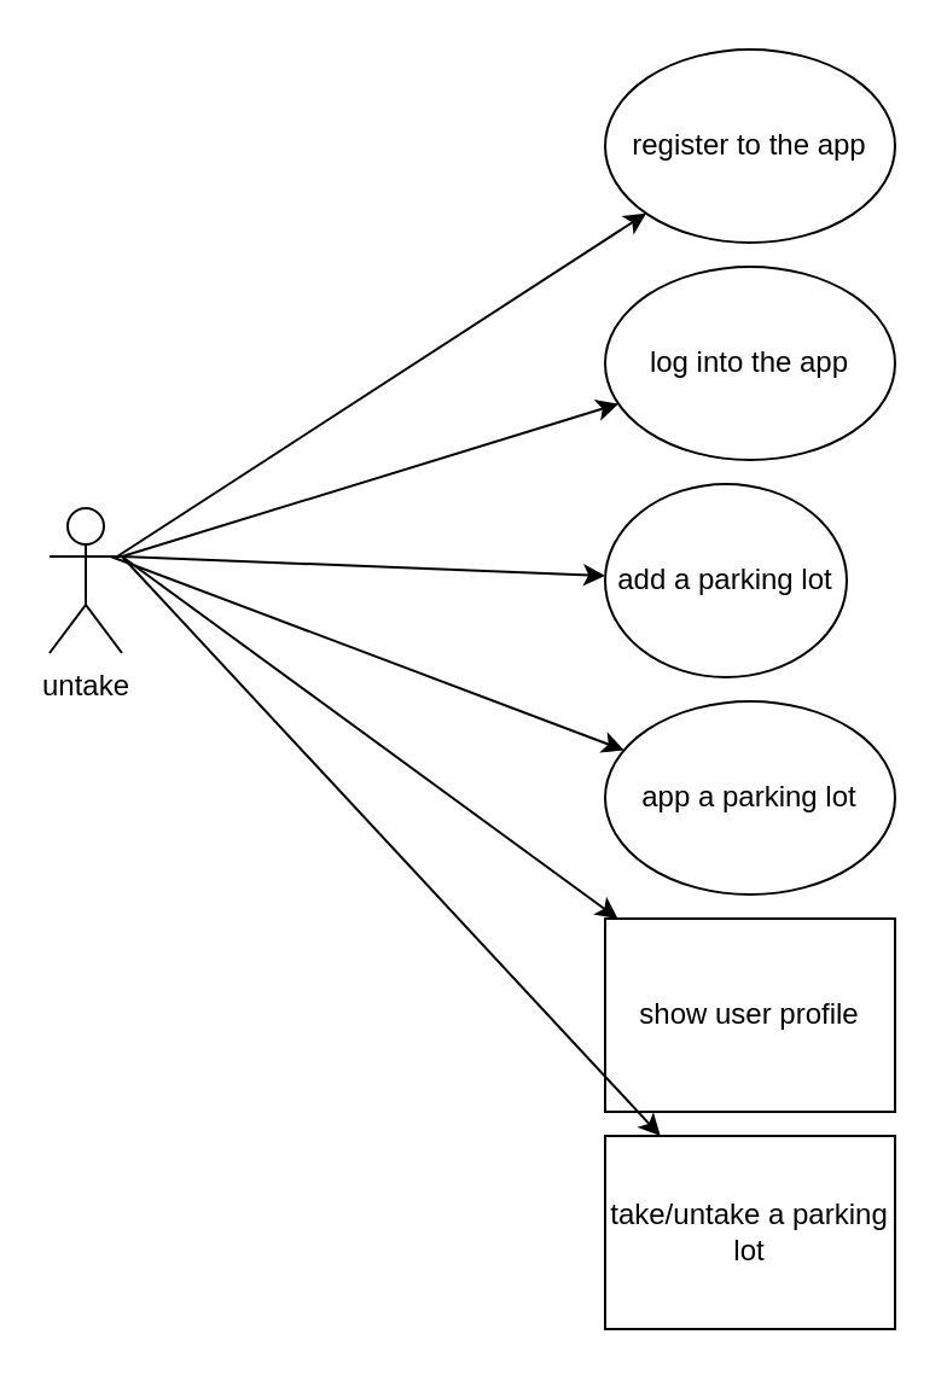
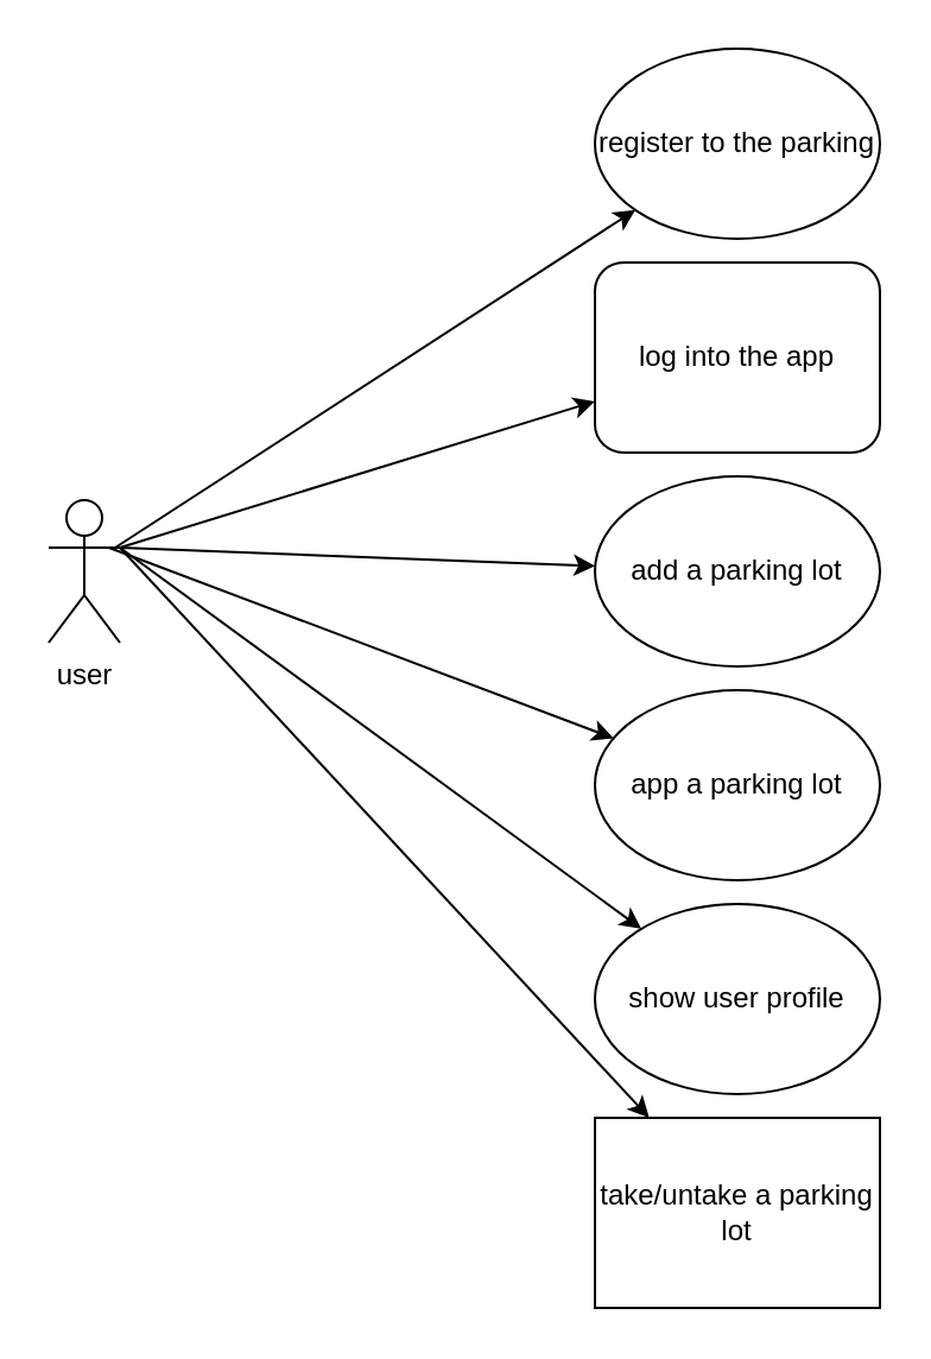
  <mxCell id="0" />
  <mxCell id="1" parent="0" />
- <mxCell id="2" value="untake" style="shape=umlActor;verticalLabelPosition=bottom;verticalAlign=top;html=1;outlineConnect=0;" vertex="1" parent="1"><mxGeometry x="20" y="210" width="30" height="60" as="geometry" /></mxCell>
- <mxCell id="3" value="add a parking lot" style="ellipse;whiteSpace=wrap;html=1;" vertex="1" parent="1"><mxGeometry x="250" y="200" width="100" height="80" as="geometry" /></mxCell>
+ <mxCell id="2" value="user" style="shape=umlActor;verticalLabelPosition=bottom;verticalAlign=top;html=1;outlineConnect=0;" vertex="1" parent="1"><mxGeometry x="20" y="210" width="30" height="60" as="geometry" /></mxCell>
+ <mxCell id="3" value="add a parking lot" style="ellipse;whiteSpace=wrap;html=1;" vertex="1" parent="1"><mxGeometry x="250" y="200" width="120" height="80" as="geometry" /></mxCell>
  <mxCell id="4" value="" style="endArrow=classic;html=1;rounded=0;" edge="1" parent="1" target="3"><mxGeometry width="50" height="50" relative="1" as="geometry"><mxPoint x="50" y="230" as="sourcePoint" /><mxPoint x="100" y="180" as="targetPoint" /></mxGeometry></mxCell>
  <mxCell id="5" value="app a parking lot" style="ellipse;whiteSpace=wrap;html=1;" vertex="1" parent="1"><mxGeometry x="250" y="290" width="120" height="80" as="geometry" /></mxCell>
  <mxCell id="6" value="" style="endArrow=classic;html=1;rounded=0;" edge="1" parent="1" target="5"><mxGeometry width="50" height="50" relative="1" as="geometry"><mxPoint x="45.32" y="230" as="sourcePoint" /><mxPoint x="250" y="121.68" as="targetPoint" /></mxGeometry></mxCell>
- <mxCell id="7" value="show user profile" style="whiteSpace=wrap;html=1;rounded=0;" vertex="1" parent="1"><mxGeometry x="250" y="380" width="120" height="80" as="geometry" /></mxCell>
+ <mxCell id="7" value="show user profile" style="ellipse;whiteSpace=wrap;html=1;" vertex="1" parent="1"><mxGeometry x="250" y="380" width="120" height="80" as="geometry" /></mxCell>
  <mxCell id="8" value="" style="endArrow=classic;html=1;rounded=0;" edge="1" parent="1" target="7"><mxGeometry width="50" height="50" relative="1" as="geometry"><mxPoint x="50" y="230" as="sourcePoint" /><mxPoint x="250" y="211.68" as="targetPoint" /></mxGeometry></mxCell>
- <mxCell id="9" value="log into the app" style="ellipse;whiteSpace=wrap;html=1;" vertex="1" parent="1"><mxGeometry x="250" y="110" width="120" height="80" as="geometry" /></mxCell>
+ <mxCell id="9" value="log into the app" style="whiteSpace=wrap;html=1;rounded=1;" vertex="1" parent="1"><mxGeometry x="250" y="110" width="120" height="80" as="geometry" /></mxCell>
  <mxCell id="10" value="" style="endArrow=classic;html=1;rounded=0;" edge="1" parent="1" target="9"><mxGeometry width="50" height="50" relative="1" as="geometry"><mxPoint x="50" y="230" as="sourcePoint" /><mxPoint x="262.351" y="318.914" as="targetPoint" /></mxGeometry></mxCell>
- <mxCell id="11" value="register to the app" style="ellipse;whiteSpace=wrap;html=1;" vertex="1" parent="1"><mxGeometry x="250" width="120" height="80" as="geometry" y="20" /></mxCell>
+ <mxCell id="11" value="register to the parking" style="ellipse;whiteSpace=wrap;html=1;" vertex="1" parent="1"><mxGeometry x="250" width="120" height="80" as="geometry" y="20" /></mxCell>
  <mxCell id="12" value="" style="endArrow=classic;html=1;rounded=0;" edge="1" parent="1" target="11"><mxGeometry width="50" height="50" relative="1" as="geometry"><mxPoint x="48" y="230" as="sourcePoint" /><mxPoint x="250.001" y="368.914" as="targetPoint" /></mxGeometry></mxCell>
  <mxCell id="13" value="take/untake a parking lot" style="whiteSpace=wrap;html=1;rounded=0;" vertex="1" parent="1"><mxGeometry x="250" y="470" width="120" height="80" as="geometry" /></mxCell>
  <mxCell id="14" value="" style="endArrow=classic;html=1;rounded=0;" edge="1" parent="1" target="13"><mxGeometry width="50" height="50" relative="1" as="geometry"><mxPoint x="50" y="230" as="sourcePoint" /><mxPoint x="239.562" y="480.449" as="targetPoint" /></mxGeometry></mxCell>
